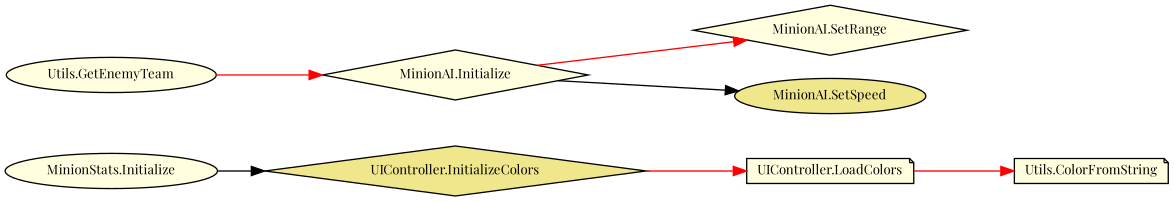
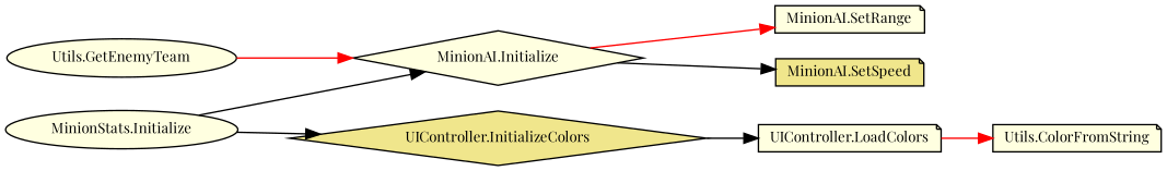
  digraph {
    fontname="Playfair Display"
    rankdir=LR
    node [color=black fillcolor=lightyellow fontname="Playfair Display" fontsize=10 shape=note style=filled]
    edge [color=black fontname="Playfair Display" fontsize=10 labelfontname=Helvetica labelfontsize=10 style=solid]
    n1 [fontcolor=black height=0.2 label="MinionStats.Initialize" shape=ellipse width=0.4]
    n2 [height=0.2 label="MinionAI.Initialize" shape=diamond width=0.4]
    n3 [fillcolor=khaki height=0.2 label="UIController.InitializeColors" shape=diamond width=0.4]
-   n4 [height=0.2 label="MinionAI.SetRange" shape=diamond width=0.4]
-   n5 [fillcolor=khaki height=0.2 label="MinionAI.SetSpeed" shape=ellipse width=0.4]
+   n4 [height=0.2 label="MinionAI.SetRange" width=0.4]
+   n5 [fillcolor=khaki height=0.2 label="MinionAI.SetSpeed" width=0.4]
    n6 [height=0.2 label="UIController.LoadColors" width=0.4]
    n7 [height=0.2 label="Utils.GetEnemyTeam" shape=ellipse width=0.4]
    n8 [height=0.2 label="Utils.ColorFromString" width=0.4]
+   n1 -> n2
    n1 -> n3
    n2 -> n4 [color=red]
    n2 -> n5
-   n3 -> n6 [color=red]
+   n3 -> n6
    n6 -> n8 [color=red]
    n7 -> n2 [color=red]
  }
